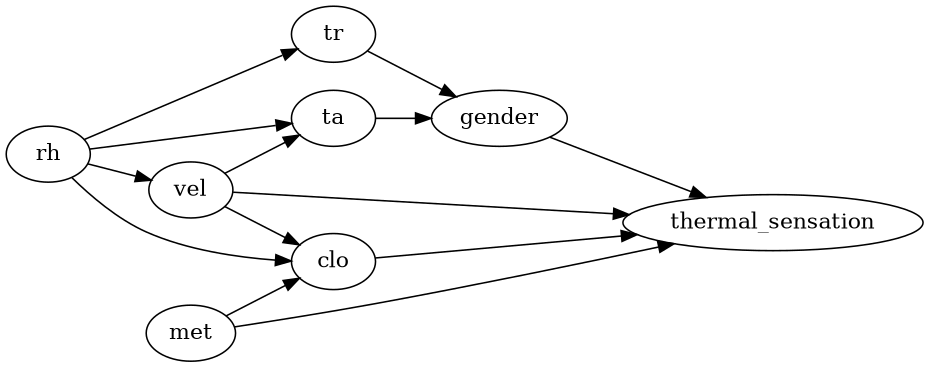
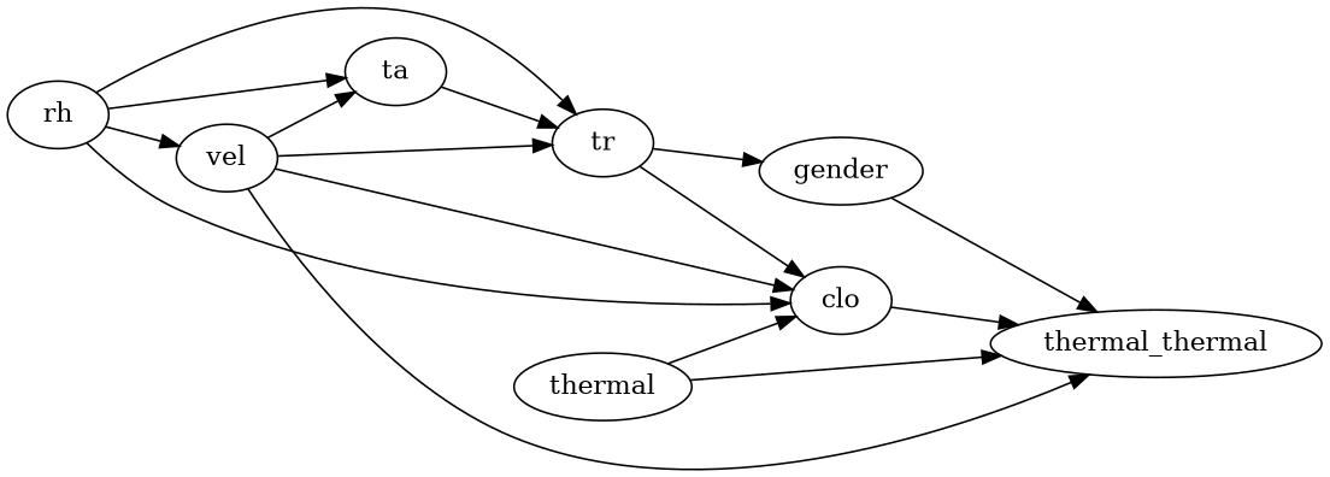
  digraph {
    rankdir=LR
    ta
    tr
    clo
    gender
-   thermal_sensation
+   thermal_sensation [label=thermal_thermal]
    vel
    rh
-   met
-   ta -> gender
+   met [label=thermal]
+   ta -> tr
+   tr -> clo
    tr -> gender
    clo -> thermal_sensation
    gender -> thermal_sensation
    vel -> ta
+   vel -> tr
    vel -> clo
    vel -> thermal_sensation
    rh -> ta
    rh -> tr
    rh -> clo
    rh -> vel
    met -> clo
    met -> thermal_sensation
  }
